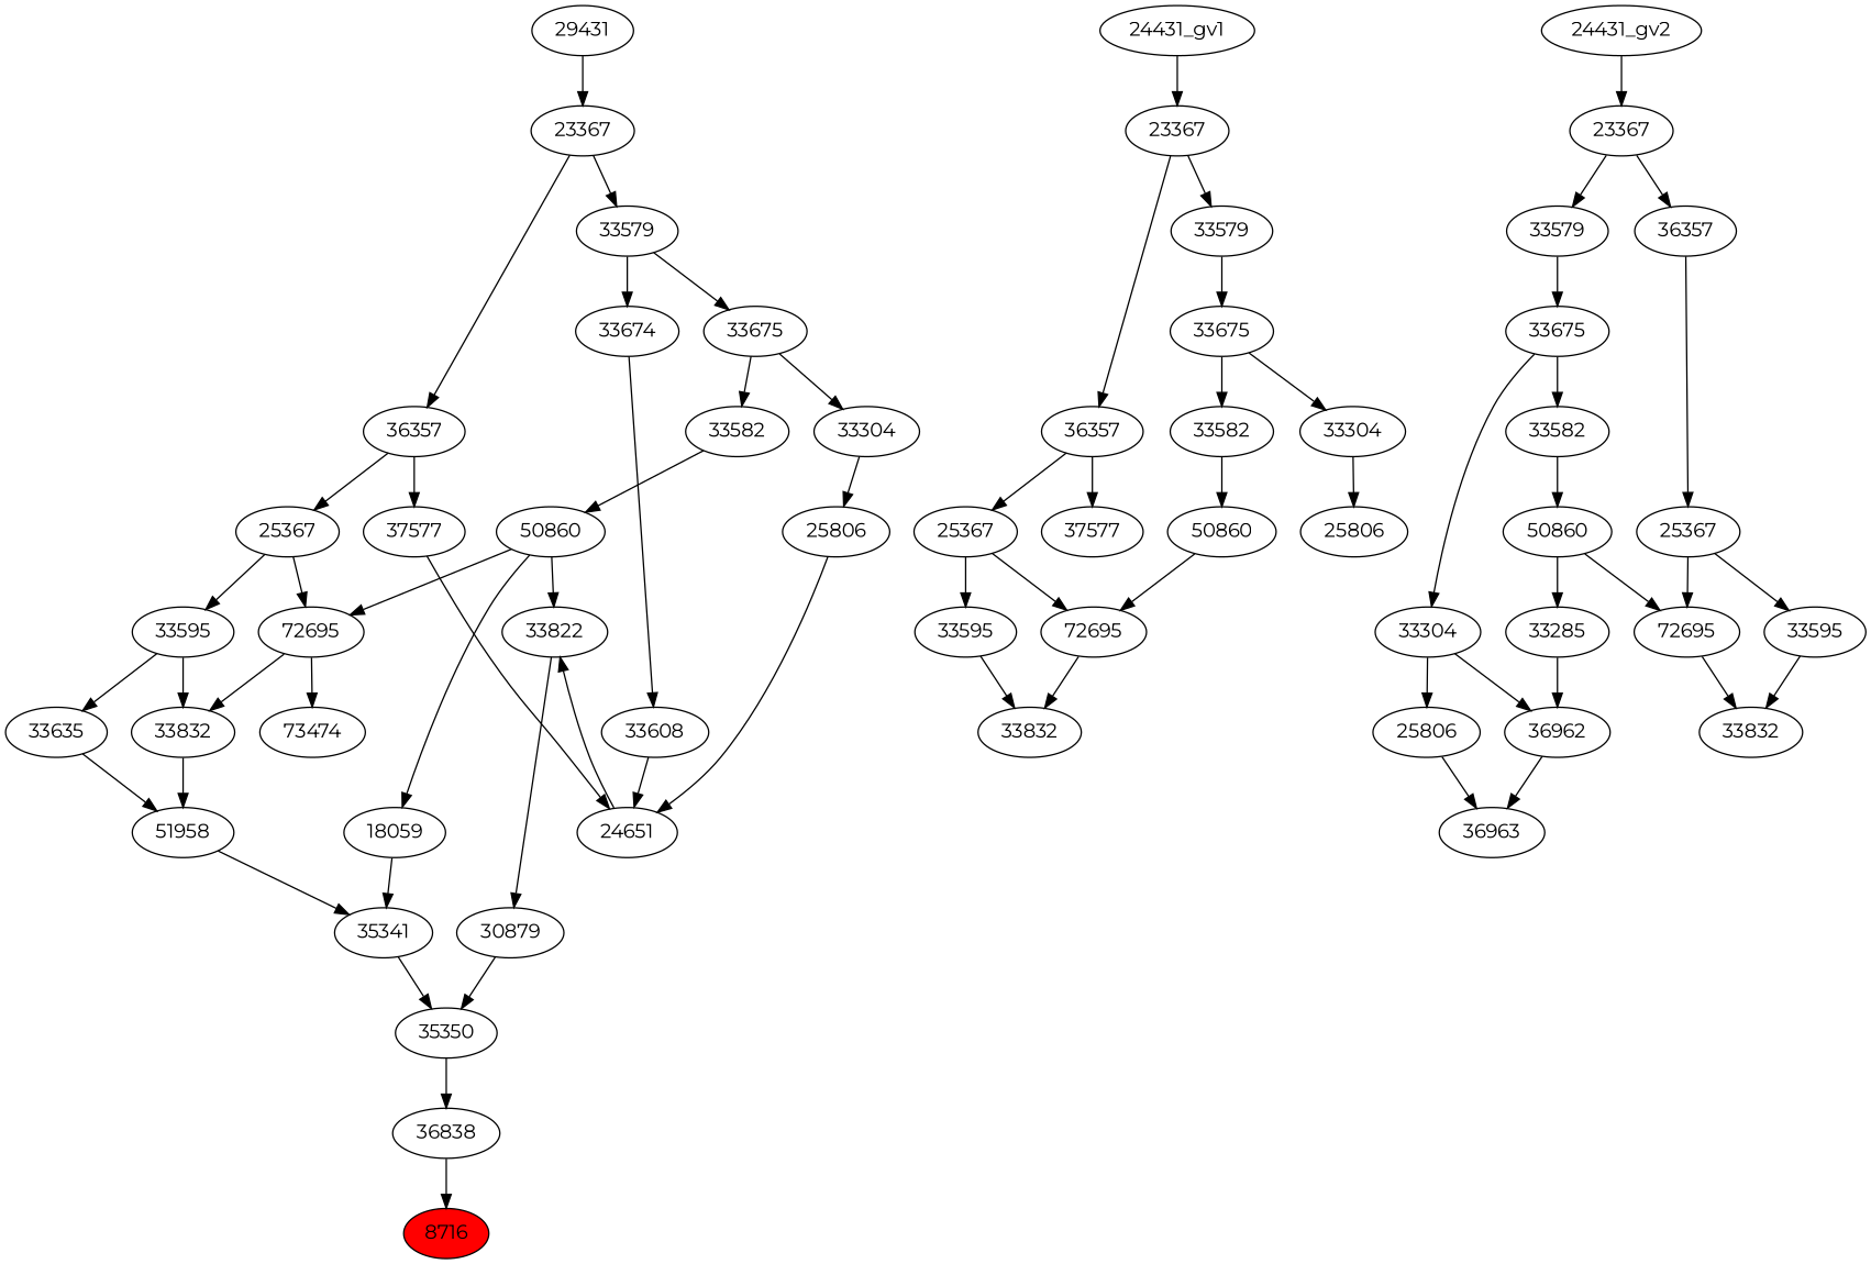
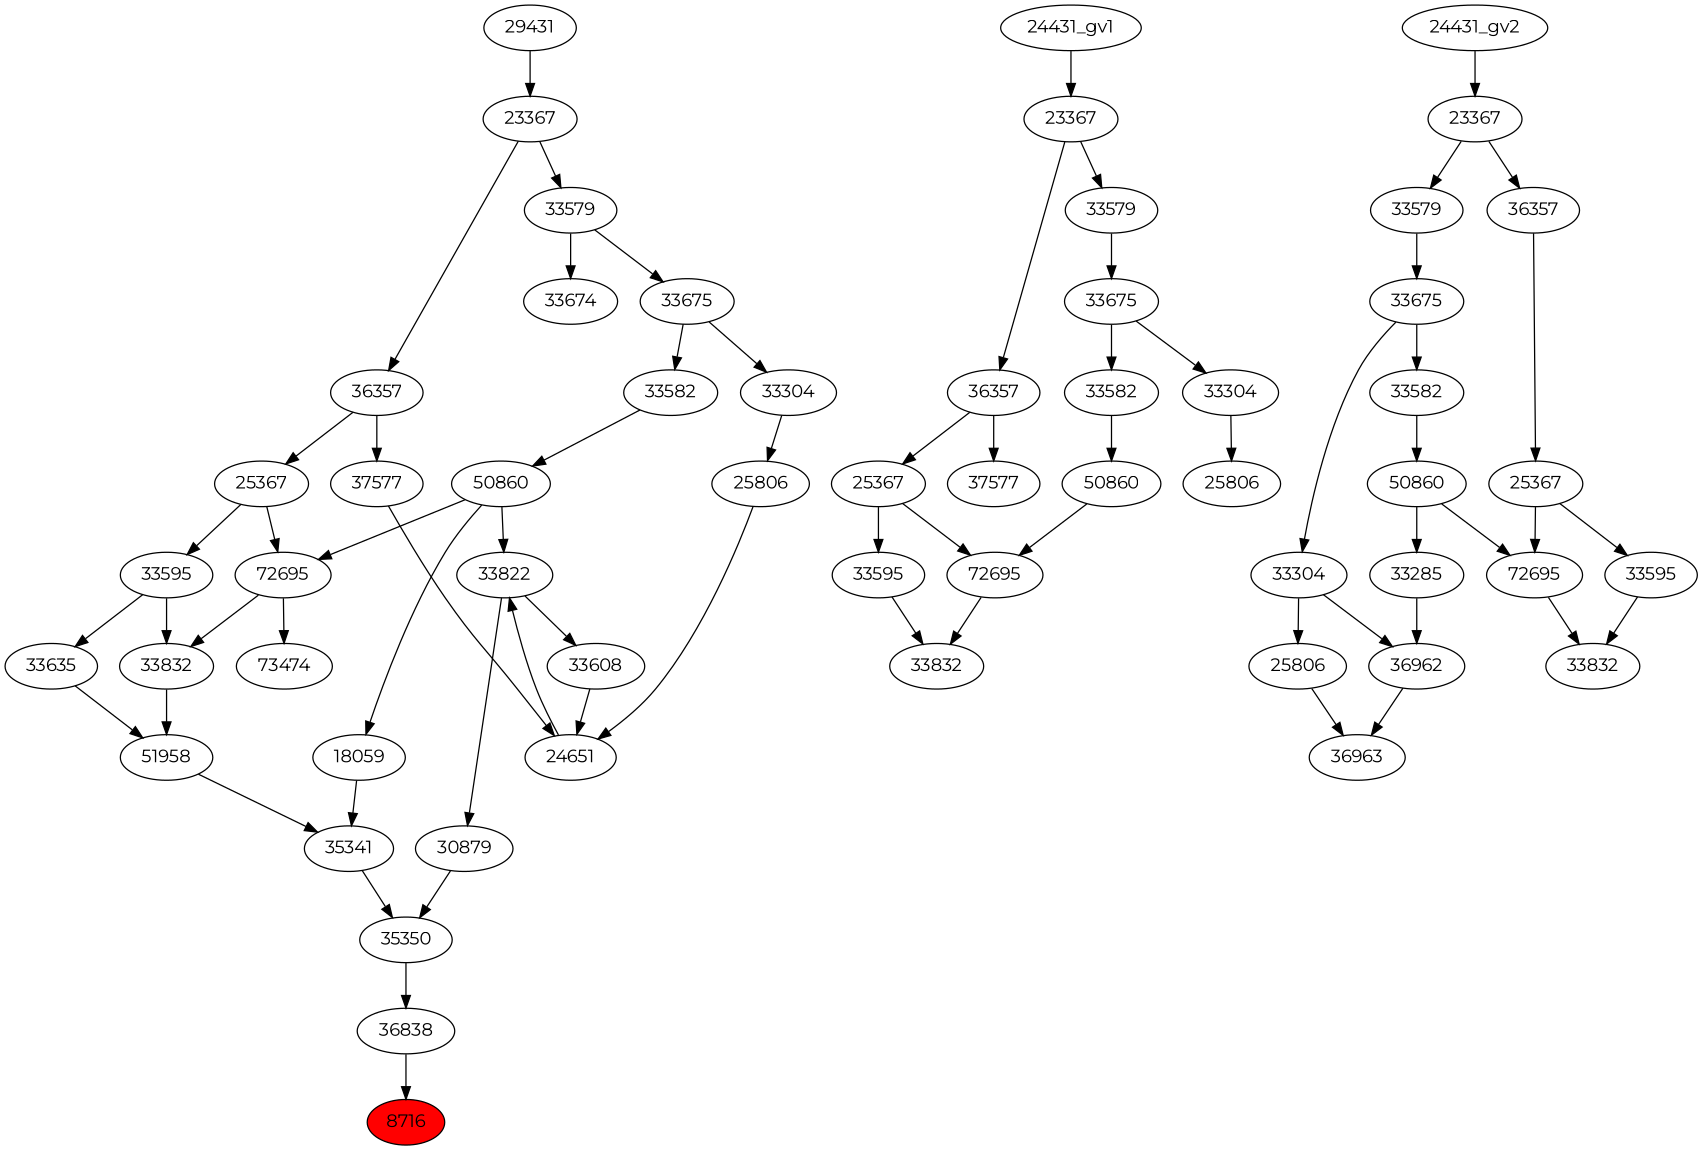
  strict digraph {
    fontname=Montserrat
    node [fontname=Montserrat]
    edge [fontname=Montserrat]
    n1 [fillcolor=red label=8716 style=filled]
    n2 [label=36838]
    n3 [label=35350]
    n4 [label=73474]
    n5 [label=30879]
    n6 [label=35341]
    n7 [label=72695]
    n8 [label=33832]
    n9 [label=51958]
    n10 [label=33822]
    n11 [label=18059]
    n12 [label=50860]
    n13 [label=25367]
    n14 [label=33595]
    n15 [label=33635]
    n16 [label=24651]
    n17 [label=33582]
    n18 [label=36357]
    n19 [label=37577]
    n20 [label=25806]
    n21 [label=33608]
    n22 [label=33675]
    n23 [label=33304]
    n24 [label=23367]
    n25 [label=33579]
    n26 [label=33674]
    n27 [label=29431]
    n28 [label=72695]
    n29 [label=33832]
    n30 [label=50860]
    n31 [label=25367]
    n32 [label=33595]
    n33 [label=33582]
    n34 [label=36357]
    n35 [label=37577]
    n36 [label=33675]
    n37 [label=33304]
    n38 [label=25806]
    n39 [label=23367]
    n40 [label=33579]
    "24431_gv1"
    n42 [label=36962]
    n43 [label=36963]
    n44 [label=33285]
    n45 [label=33304]
    n46 [label=25806]
    n47 [label=50860]
    n48 [label=72695]
    n49 [label=33832]
    n50 [label=33675]
    n51 [label=33582]
    n52 [label=33579]
    n53 [label=33595]
    n54 [label=23367]
    n55 [label=36357]
    n56 [label=25367]
    "24431_gv2"
    subgraph sub_1 {
      n1
      n2
      n3
      n4
      n5
      n6
      n7
      n8
      n9
      n10
      n11
      n12
      n13
      n14
      n15
      n16
      n17
      n18
      n19
      n20
      n21
      n22
      n23
      n24
      n25
      n26
      n27
    }
    subgraph sub_2 {
      n28
      n29
      n30
      n31
      n32
      n33
      n34
      n35
      n36
      n37
      n38
      n39
      n40
      "24431_gv1"
    }
    subgraph sub_3 {
      n42
      n43
      n44
      n45
      n46
      n47
      n48
      n49
      n50
      n51
      n52
      n53
      n54
      n55
      n56
      "24431_gv2"
    }
    n2 -> n1
    n3 -> n2
    n5 -> n3
    n6 -> n3
    n7 -> n4
    n7 -> n8
    n8 -> n9
    n9 -> n6
    n10 -> n5
    n11 -> n6
    n12 -> n7
    n12 -> n10
    n12 -> n11
    n13 -> n7
    n13 -> n14
    n14 -> n8
    n14 -> n15
    n15 -> n9
    n16 -> n10
    n17 -> n12
    n18 -> n13
    n18 -> n19
    n19 -> n16
    n20 -> n16
    n21 -> n16
    n22 -> n17
    n22 -> n23
    n23 -> n20
    n24 -> n18
    n24 -> n25
    n25 -> n22
    n25 -> n26
-   n26 -> n21
+   n10 -> n21
    n27 -> n24
    n28 -> n29
    n30 -> n28
    n31 -> n28
    n31 -> n32
    n32 -> n29
    n33 -> n30
    n34 -> n31
    n34 -> n35
    n36 -> n33
    n36 -> n37
    n37 -> n38
    n39 -> n34
    n39 -> n40
    n40 -> n36
    "24431_gv1" -> n39
    n42 -> n43
    n44 -> n42
    n45 -> n42
    n45 -> n46
    n46 -> n43
    n47 -> n44
    n47 -> n48
    n48 -> n49
    n50 -> n45
    n50 -> n51
    n51 -> n47
    n52 -> n50
    n53 -> n49
    n54 -> n52
    n54 -> n55
    n55 -> n56
    n56 -> n48
    n56 -> n53
    "24431_gv2" -> n54
  }
